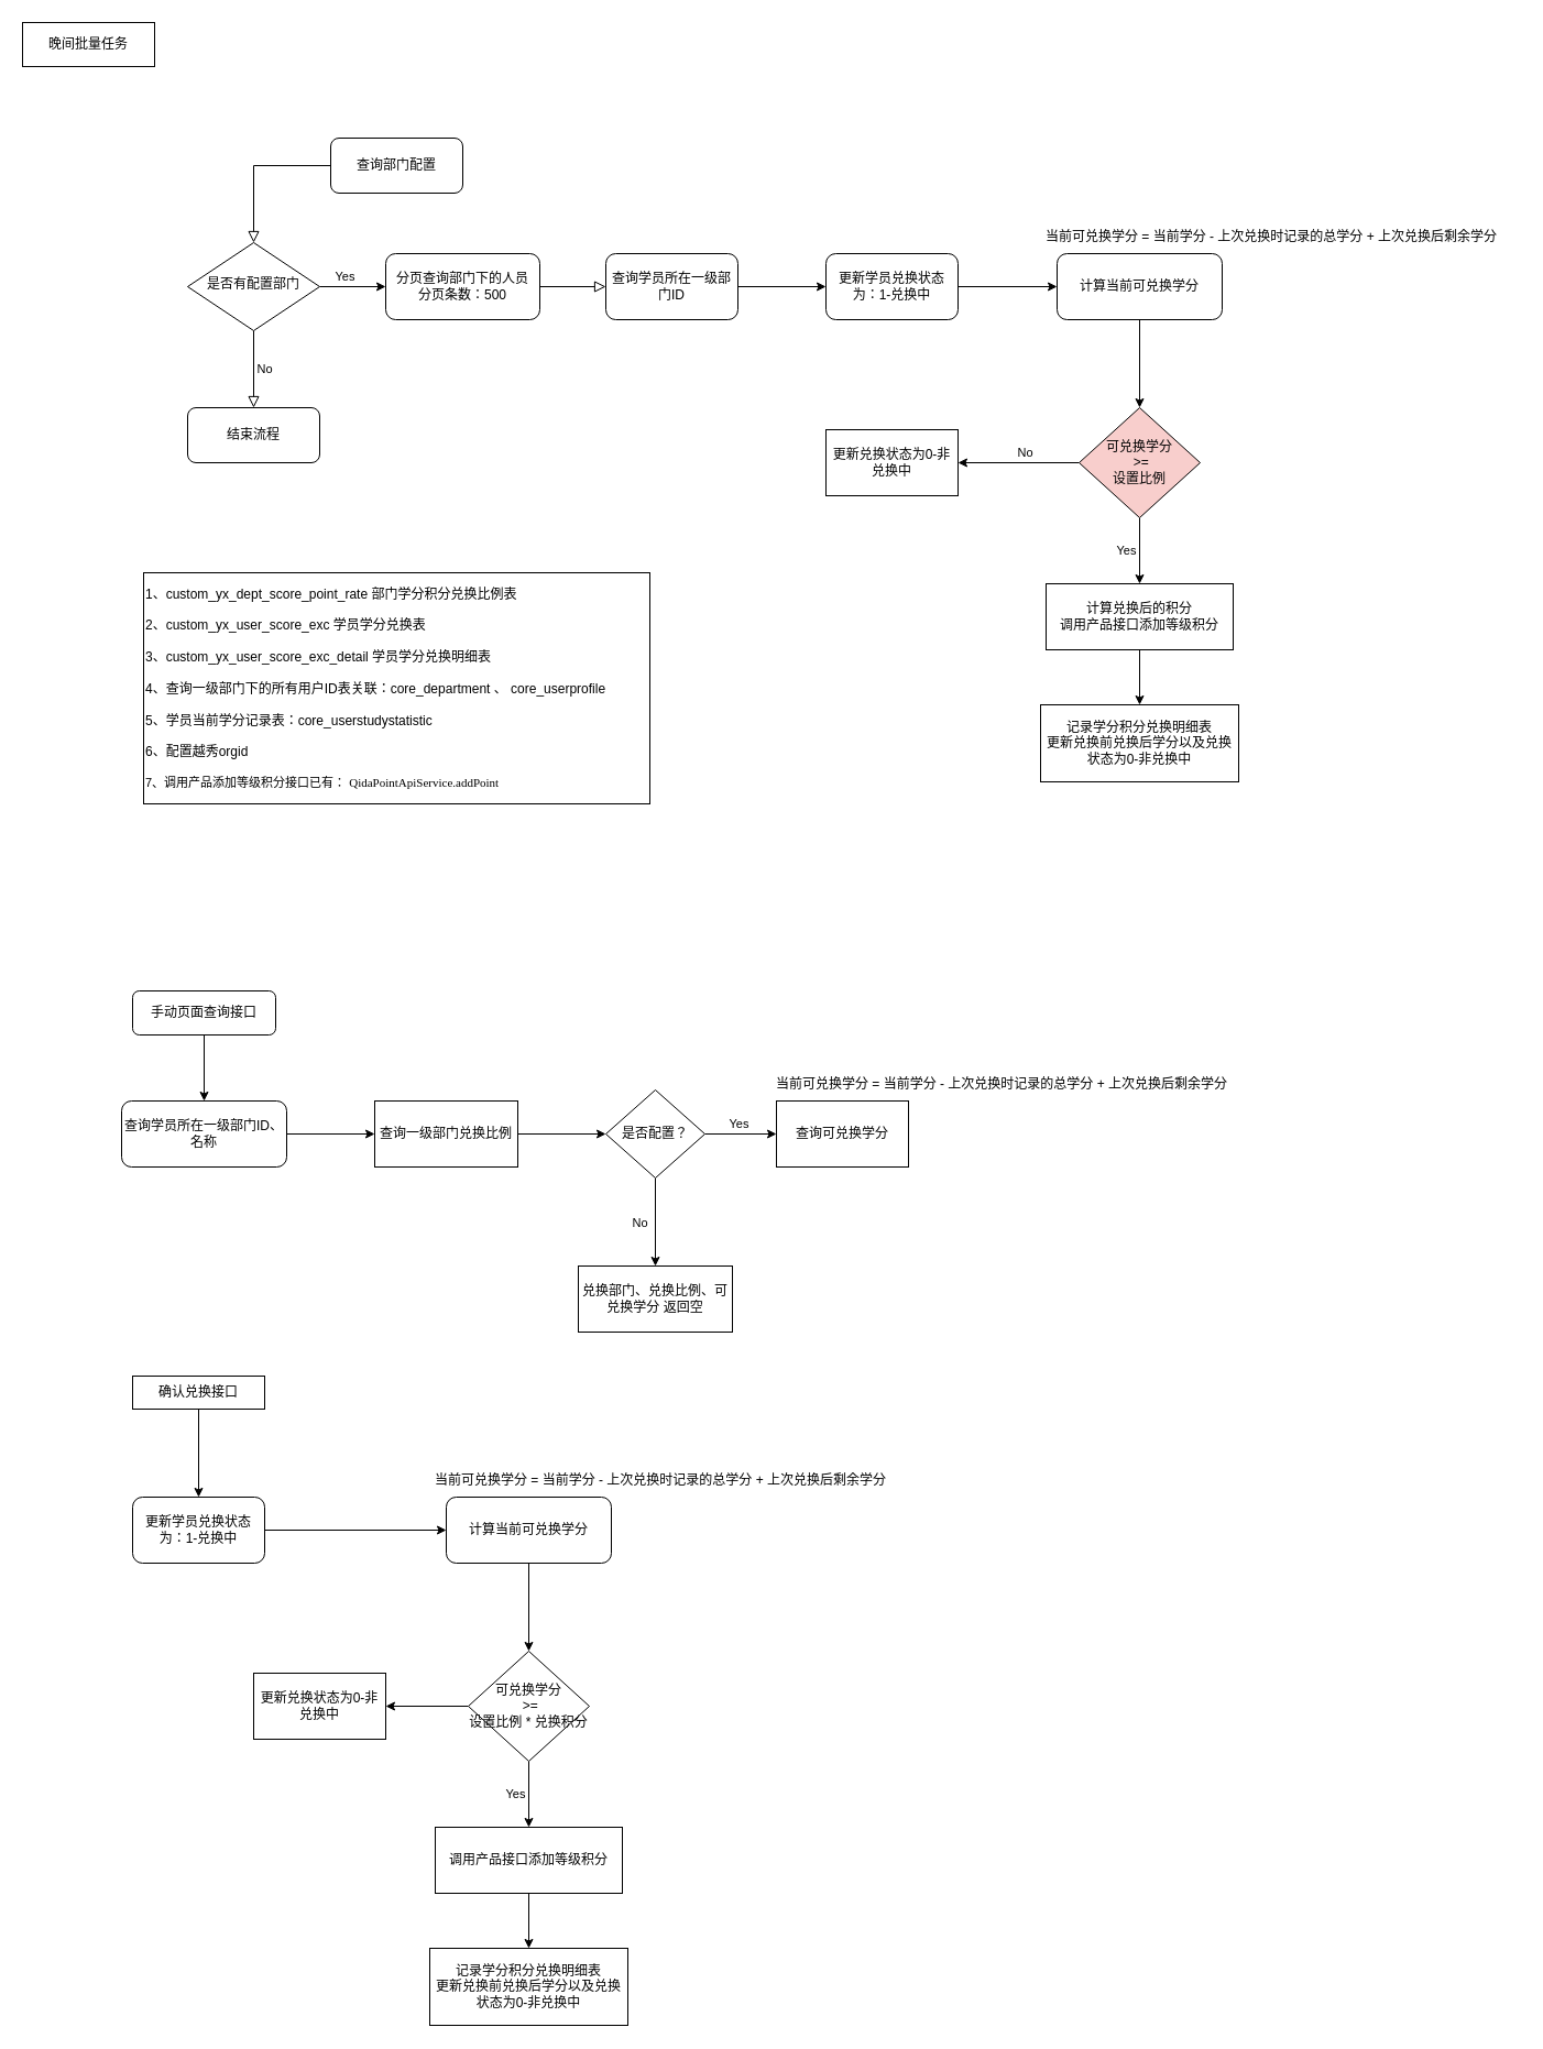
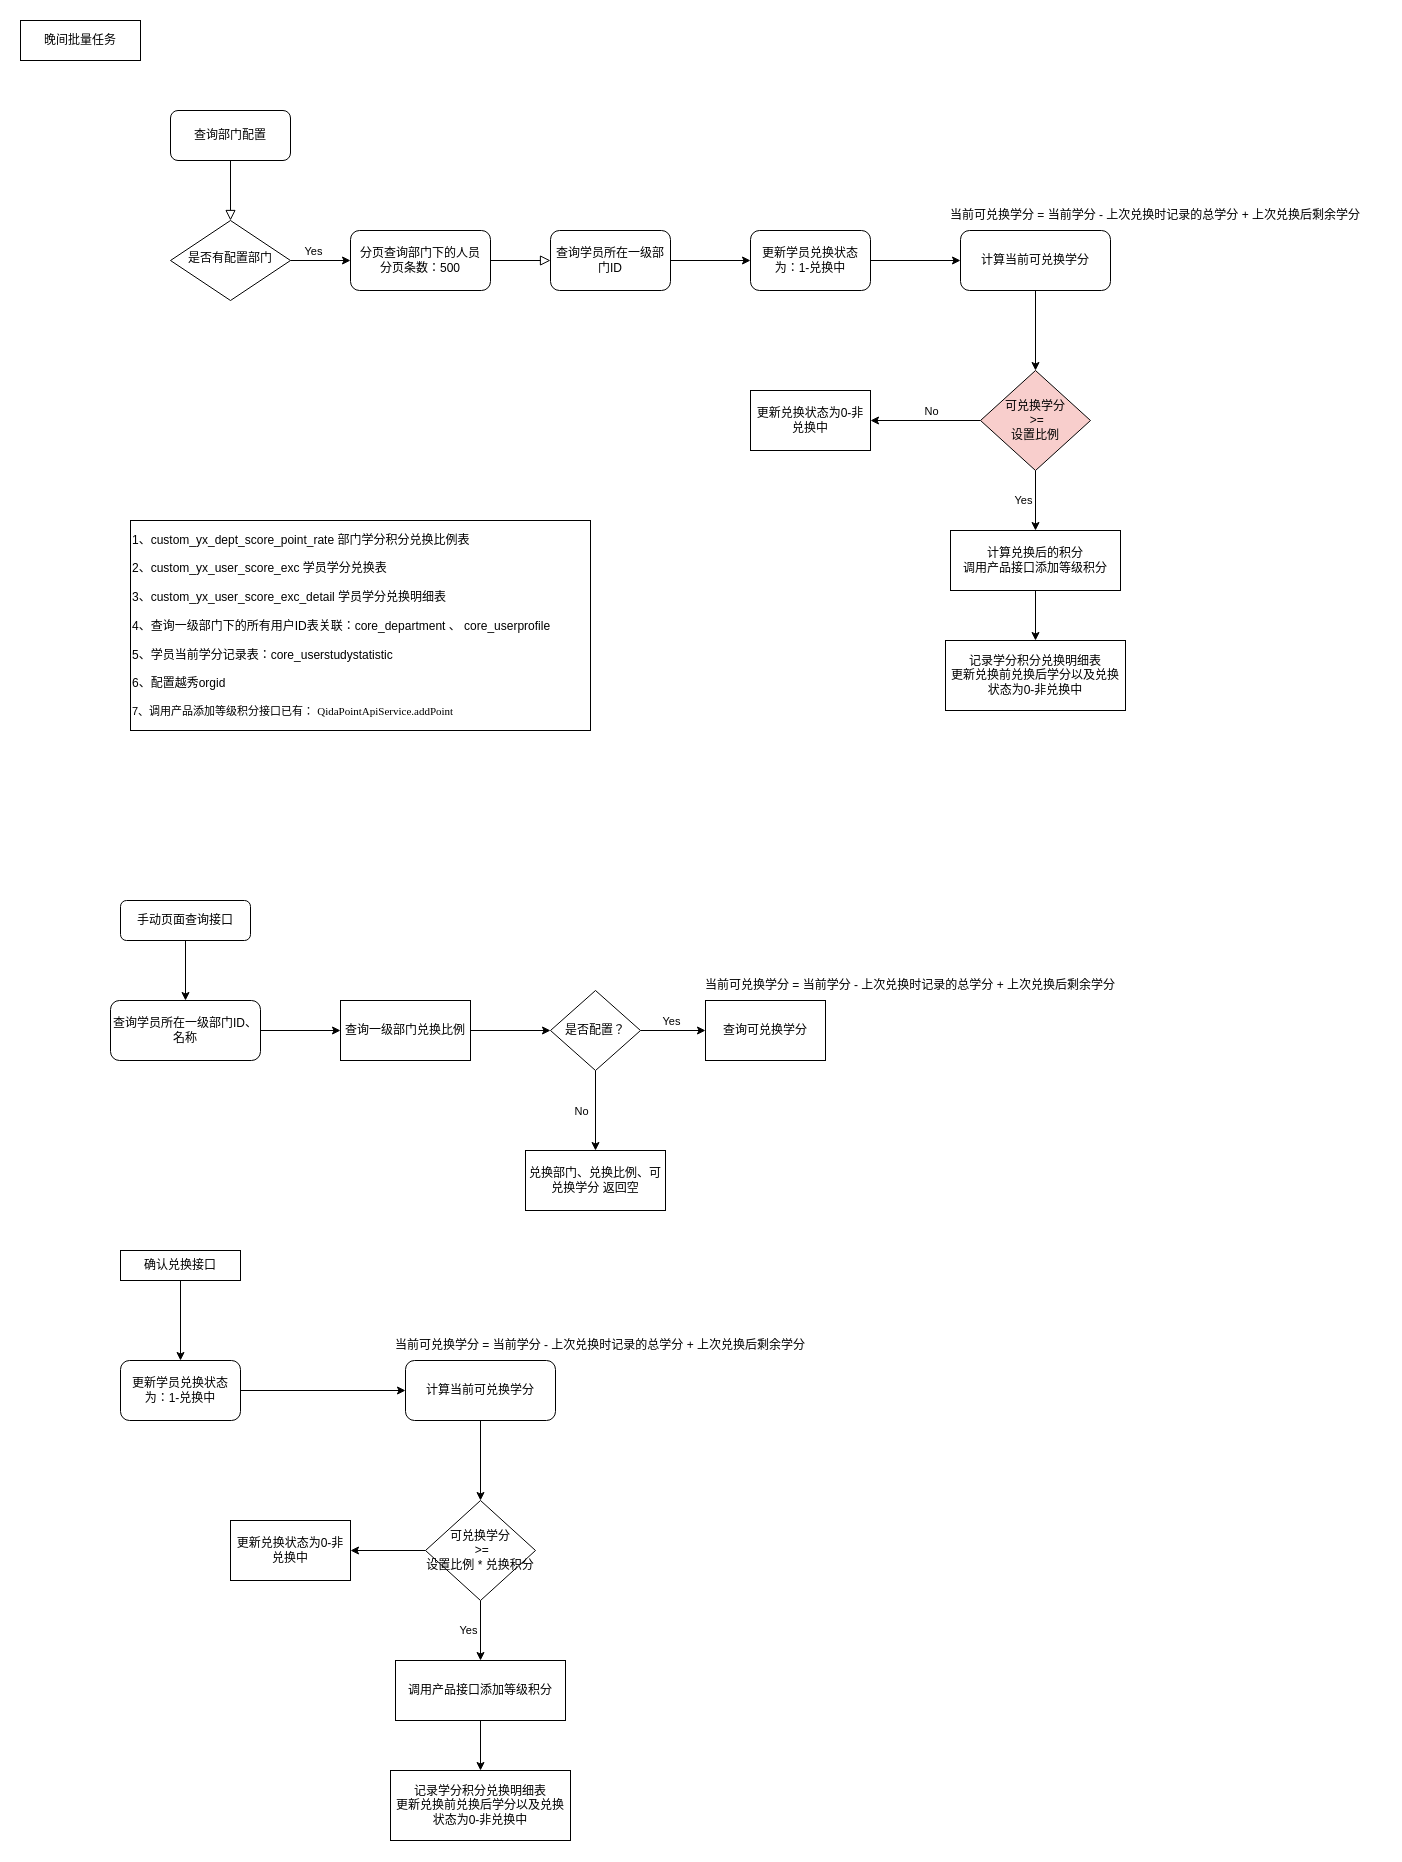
  <mxCell id="0" />
  <mxCell id="1" parent="0" />
  <mxCell id="2" value="" style="rounded=0;html=1;jettySize=auto;orthogonalLoop=1;fontSize=11;endArrow=block;endFill=0;endSize=8;strokeWidth=1;shadow=0;labelBackgroundColor=none;edgeStyle=orthogonalEdgeStyle;" parent="1" source="3" target="7" edge="1"><mxGeometry relative="1" as="geometry" /></mxCell>
- <mxCell id="3" value="查询部门配置" style="rounded=1;whiteSpace=wrap;html=1;fontSize=12;glass=0;strokeWidth=1;shadow=0;" parent="1" vertex="1"><mxGeometry x="300" y="125" width="120" height="50" as="geometry" /></mxCell>
- <mxCell id="4" value="No" style="edgeStyle=orthogonalEdgeStyle;rounded=0;html=1;jettySize=auto;orthogonalLoop=1;fontSize=11;endArrow=block;endFill=0;endSize=8;strokeWidth=1;shadow=0;labelBackgroundColor=none;" parent="1" source="7" target="8" edge="1"><mxGeometry y="10" relative="1" as="geometry"><mxPoint as="offset" /></mxGeometry></mxCell>
+ <mxCell id="3" value="查询部门配置" style="rounded=1;whiteSpace=wrap;html=1;fontSize=12;glass=0;strokeWidth=1;shadow=0;" parent="1" vertex="1"><mxGeometry x="170" y="110" width="120" height="50" as="geometry" /></mxCell>
  <mxCell id="5" style="edgeStyle=orthogonalEdgeStyle;rounded=0;orthogonalLoop=1;jettySize=auto;html=1;exitX=1;exitY=0.5;exitDx=0;exitDy=0;entryX=0;entryY=0.5;entryDx=0;entryDy=0;" parent="1" source="7" target="10" edge="1"><mxGeometry relative="1" as="geometry" /></mxCell>
  <mxCell id="6" value="Yes" style="edgeLabel;html=1;align=center;verticalAlign=middle;resizable=0;points=[];" parent="5" vertex="1" connectable="0"><mxGeometry x="0.124" relative="1" as="geometry"><mxPoint x="-12" y="-10" as="offset" /></mxGeometry></mxCell>
  <mxCell id="7" value="是否有配置部门" style="rhombus;whiteSpace=wrap;html=1;shadow=0;fontFamily=Helvetica;fontSize=12;align=center;strokeWidth=1;spacing=6;spacingTop=-4;" parent="1" vertex="1"><mxGeometry x="170" y="220" width="120" height="80" as="geometry" /></mxCell>
- <mxCell id="8" value="结束流程" style="rounded=1;whiteSpace=wrap;html=1;fontSize=12;glass=0;strokeWidth=1;shadow=0;" parent="1" vertex="1"><mxGeometry x="170" y="370" width="120" height="50" as="geometry" /></mxCell>
  <mxCell id="9" value="" style="rounded=0;html=1;jettySize=auto;orthogonalLoop=1;fontSize=11;endArrow=block;endFill=0;endSize=8;strokeWidth=1;shadow=0;labelBackgroundColor=none;edgeStyle=orthogonalEdgeStyle;exitX=1;exitY=0.5;exitDx=0;exitDy=0;entryX=0;entryY=0.5;entryDx=0;entryDy=0;" parent="1" source="10" target="12" edge="1"><mxGeometry x="0.333" y="20" relative="1" as="geometry"><mxPoint as="offset" /><mxPoint x="735" y="280" as="sourcePoint" /><mxPoint x="735" y="340" as="targetPoint" /></mxGeometry></mxCell>
  <mxCell id="10" value="分页查询部门下的人员&lt;br&gt;分页条数：500" style="rounded=1;whiteSpace=wrap;html=1;" parent="1" vertex="1"><mxGeometry x="350" y="230" width="140" height="60" as="geometry" /></mxCell>
  <mxCell id="11" style="edgeStyle=orthogonalEdgeStyle;rounded=0;orthogonalLoop=1;jettySize=auto;html=1;exitX=1;exitY=0.5;exitDx=0;exitDy=0;" parent="1" source="12" target="40" edge="1"><mxGeometry relative="1" as="geometry" /></mxCell>
  <mxCell id="12" value="查询学员所在一级部门ID" style="rounded=1;whiteSpace=wrap;html=1;" parent="1" vertex="1"><mxGeometry x="550" y="230" width="120" height="60" as="geometry" /></mxCell>
  <mxCell id="13" value="" style="edgeStyle=orthogonalEdgeStyle;rounded=0;orthogonalLoop=1;jettySize=auto;html=1;exitX=0.5;exitY=1;exitDx=0;exitDy=0;" parent="1" source="17" target="19" edge="1"><mxGeometry relative="1" as="geometry" /></mxCell>
  <mxCell id="14" value="Yes" style="edgeLabel;html=1;align=center;verticalAlign=middle;resizable=0;points=[];" parent="13" vertex="1" connectable="0"><mxGeometry x="-0.038" y="2" relative="1" as="geometry"><mxPoint x="-15" as="offset" /></mxGeometry></mxCell>
  <mxCell id="15" value="" style="edgeStyle=orthogonalEdgeStyle;rounded=0;orthogonalLoop=1;jettySize=auto;html=1;" parent="1" source="17" target="41" edge="1"><mxGeometry relative="1" as="geometry" /></mxCell>
  <mxCell id="16" value="No" style="edgeLabel;html=1;align=center;verticalAlign=middle;resizable=0;points=[];" parent="15" vertex="1" connectable="0"><mxGeometry x="-0.12" relative="1" as="geometry"><mxPoint x="-2" y="-10" as="offset" /></mxGeometry></mxCell>
  <mxCell id="17" value="可兑换学分&lt;br&gt;&amp;nbsp;&amp;gt;= &lt;br&gt;设置比例" style="rhombus;whiteSpace=wrap;html=1;fillColor=#f8cecc;" parent="1" vertex="1"><mxGeometry x="980" y="370" width="110" height="100" as="geometry" /></mxCell>
  <mxCell id="18" value="" style="edgeStyle=orthogonalEdgeStyle;rounded=0;orthogonalLoop=1;jettySize=auto;html=1;" parent="1" source="19" target="20" edge="1"><mxGeometry relative="1" as="geometry" /></mxCell>
  <mxCell id="19" value="计算兑换后的积分&lt;br&gt;调用产品接口添加等级积分" style="whiteSpace=wrap;html=1;" parent="1" vertex="1"><mxGeometry x="950" y="530" width="170" height="60" as="geometry" /></mxCell>
  <mxCell id="20" value="记录学分积分兑换明细表&lt;br&gt;更新兑换前兑换后学分以及兑换状态为0-非兑换中" style="whiteSpace=wrap;html=1;" parent="1" vertex="1"><mxGeometry x="945" y="640" width="180" height="70" as="geometry" /></mxCell>
  <mxCell id="21" value="&lt;div&gt;1、custom_yx_dept_score_point_rate 部门学分积分兑换比例表&lt;/div&gt;&lt;div&gt;&lt;br&gt;&lt;/div&gt;&lt;div&gt;2、custom_yx_user_score_exc 学员学分兑换表&lt;/div&gt;&lt;div&gt;&lt;br&gt;&lt;/div&gt;&lt;div&gt;3、custom_yx_user_score_exc_detail 学员学分兑换明细表&lt;/div&gt;&lt;div&gt;&lt;br&gt;&lt;/div&gt;&lt;div&gt;4、查询一级部门下的所有用户ID表关联：core_department 、&amp;nbsp;core_userprofile&amp;nbsp;&lt;/div&gt;&lt;div&gt;&lt;br&gt;&lt;/div&gt;&lt;div&gt;5、学员当前学分记录表：&lt;span&gt;core_userstudystatistic&lt;/span&gt;&lt;/div&gt;&lt;div&gt;&lt;span&gt;&lt;br&gt;&lt;/span&gt;&lt;/div&gt;&lt;div&gt;&lt;span&gt;6、配置越秀orgid&lt;/span&gt;&lt;/div&gt;&lt;div&gt;&lt;span&gt;&lt;br&gt;&lt;/span&gt;&lt;/div&gt;&lt;div style=&quot;font-size: 11px&quot;&gt;&lt;span&gt;7、调用产品添加等级积分接口已有：&amp;nbsp;&lt;/span&gt;&lt;span style=&quot;background-color: rgb(255 , 255 , 255) ; font-size: 11px&quot;&gt;&lt;span style=&quot;font-family: &amp;#34;menlo&amp;#34; ; font-size: 11px&quot;&gt;QidaPointApiService.&lt;/span&gt;&lt;span style=&quot;font-family: &amp;#34;menlo&amp;#34; ; font-size: 11px&quot;&gt;addPoint&lt;/span&gt;&lt;/span&gt;&lt;/div&gt;" style="rounded=0;whiteSpace=wrap;html=1;fillColor=#ffffff;align=left;" parent="1" vertex="1"><mxGeometry x="130" y="520" width="460" height="210" as="geometry" /></mxCell>
  <mxCell id="22" value="晚间批量任务" style="rounded=0;whiteSpace=wrap;html=1;fillColor=#ffffff;align=center;" parent="1" vertex="1"><mxGeometry x="20" y="20" width="120" height="40" as="geometry" /></mxCell>
  <mxCell id="23" style="edgeStyle=orthogonalEdgeStyle;rounded=0;orthogonalLoop=1;jettySize=auto;html=1;exitX=0.5;exitY=1;exitDx=0;exitDy=0;" parent="1" source="24" target="26" edge="1"><mxGeometry relative="1" as="geometry" /></mxCell>
  <mxCell id="24" value="手动页面查询接口" style="rounded=1;whiteSpace=wrap;html=1;fillColor=#ffffff;align=center;" parent="1" vertex="1"><mxGeometry x="120" y="900" width="130" height="40" as="geometry" /></mxCell>
  <mxCell id="25" style="edgeStyle=orthogonalEdgeStyle;rounded=0;orthogonalLoop=1;jettySize=auto;html=1;exitX=1;exitY=0.5;exitDx=0;exitDy=0;" parent="1" source="26" target="33" edge="1"><mxGeometry relative="1" as="geometry" /></mxCell>
  <mxCell id="26" value="查询学员所在一级部门ID、名称" style="rounded=1;whiteSpace=wrap;html=1;fillColor=#ffffff;align=center;" parent="1" vertex="1"><mxGeometry x="110" y="1000" width="150" height="60" as="geometry" /></mxCell>
  <mxCell id="27" value="" style="edgeStyle=orthogonalEdgeStyle;rounded=0;orthogonalLoop=1;jettySize=auto;html=1;" parent="1" source="31" target="34" edge="1"><mxGeometry relative="1" as="geometry" /></mxCell>
  <mxCell id="28" value="No" style="edgeLabel;html=1;align=center;verticalAlign=middle;resizable=0;points=[];" parent="27" vertex="1" connectable="0"><mxGeometry x="-0.117" relative="1" as="geometry"><mxPoint x="-15" y="5" as="offset" /></mxGeometry></mxCell>
  <mxCell id="29" style="edgeStyle=orthogonalEdgeStyle;rounded=0;orthogonalLoop=1;jettySize=auto;html=1;exitX=1;exitY=0.5;exitDx=0;exitDy=0;" parent="1" source="31" target="35" edge="1"><mxGeometry relative="1" as="geometry" /></mxCell>
  <mxCell id="30" value="Yes" style="edgeLabel;html=1;align=center;verticalAlign=middle;resizable=0;points=[];" parent="29" vertex="1" connectable="0"><mxGeometry x="-0.067" y="3" relative="1" as="geometry"><mxPoint y="-7" as="offset" /></mxGeometry></mxCell>
  <mxCell id="31" value="是否配置？" style="rhombus;whiteSpace=wrap;html=1;fillColor=#ffffff;align=center;" parent="1" vertex="1"><mxGeometry x="550" y="990" width="90" height="80" as="geometry" /></mxCell>
  <mxCell id="32" style="edgeStyle=orthogonalEdgeStyle;rounded=0;orthogonalLoop=1;jettySize=auto;html=1;exitX=1;exitY=0.5;exitDx=0;exitDy=0;entryX=0;entryY=0.5;entryDx=0;entryDy=0;" parent="1" source="33" target="31" edge="1"><mxGeometry relative="1" as="geometry" /></mxCell>
  <mxCell id="33" value="查询一级部门兑换比例" style="whiteSpace=wrap;html=1;" parent="1" vertex="1"><mxGeometry x="340" y="1000" width="130" height="60" as="geometry" /></mxCell>
  <mxCell id="34" value="&lt;span&gt;兑换部门、兑换比例、可兑换学分 返回空&lt;/span&gt;" style="whiteSpace=wrap;html=1;" parent="1" vertex="1"><mxGeometry x="525" y="1150" width="140" height="60" as="geometry" /></mxCell>
  <mxCell id="35" value="查询可兑换学分" style="whiteSpace=wrap;html=1;" parent="1" vertex="1"><mxGeometry x="705" y="1000" width="120" height="60" as="geometry" /></mxCell>
  <mxCell id="36" style="edgeStyle=orthogonalEdgeStyle;rounded=0;orthogonalLoop=1;jettySize=auto;html=1;exitX=0.5;exitY=1;exitDx=0;exitDy=0;" parent="1" source="37" target="17" edge="1"><mxGeometry relative="1" as="geometry" /></mxCell>
  <mxCell id="37" value="计算当前可兑换学分" style="whiteSpace=wrap;html=1;rounded=1;" parent="1" vertex="1"><mxGeometry x="960" y="230" width="150" height="60" as="geometry" /></mxCell>
  <mxCell id="38" value="当前可兑换学分 = 当前学分 - 上次兑换时记录的总学分 + 上次兑换后剩余学分" style="text;html=1;strokeColor=none;fillColor=none;align=center;verticalAlign=middle;whiteSpace=wrap;rounded=0;" parent="1" vertex="1"><mxGeometry x="930" y="200" width="450" height="30" as="geometry" /></mxCell>
  <mxCell id="39" style="edgeStyle=orthogonalEdgeStyle;rounded=0;orthogonalLoop=1;jettySize=auto;html=1;exitX=1;exitY=0.5;exitDx=0;exitDy=0;" parent="1" source="40" target="37" edge="1"><mxGeometry relative="1" as="geometry" /></mxCell>
  <mxCell id="40" value="更新学员兑换状态为：1-兑换中" style="whiteSpace=wrap;html=1;rounded=1;" parent="1" vertex="1"><mxGeometry x="750" y="230" width="120" height="60" as="geometry" /></mxCell>
  <mxCell id="41" value="&lt;span&gt;更新兑换状态为0-非兑换中&lt;/span&gt;" style="whiteSpace=wrap;html=1;" parent="1" vertex="1"><mxGeometry x="750" y="390" width="120" height="60" as="geometry" /></mxCell>
  <mxCell id="42" value="当前可兑换学分 = 当前学分 - 上次兑换时记录的总学分 + 上次兑换后剩余学分" style="text;html=1;strokeColor=none;fillColor=none;align=center;verticalAlign=middle;whiteSpace=wrap;rounded=0;" parent="1" vertex="1"><mxGeometry x="685" y="970" width="450" height="30" as="geometry" /></mxCell>
  <mxCell id="43" style="edgeStyle=orthogonalEdgeStyle;rounded=0;orthogonalLoop=1;jettySize=auto;html=1;exitX=0.5;exitY=1;exitDx=0;exitDy=0;" parent="1" source="44" target="56" edge="1"><mxGeometry relative="1" as="geometry" /></mxCell>
  <mxCell id="44" value="确认兑换接口" style="rounded=0;whiteSpace=wrap;html=1;fillColor=#ffffff;align=center;" parent="1" vertex="1"><mxGeometry x="120" y="1250" width="120" height="30" as="geometry" /></mxCell>
  <mxCell id="45" value="" style="edgeStyle=orthogonalEdgeStyle;rounded=0;orthogonalLoop=1;jettySize=auto;html=1;exitX=0.5;exitY=1;exitDx=0;exitDy=0;" parent="1" source="48" target="50" edge="1"><mxGeometry relative="1" as="geometry" /></mxCell>
  <mxCell id="46" value="Yes" style="edgeLabel;html=1;align=center;verticalAlign=middle;resizable=0;points=[];" parent="45" vertex="1" connectable="0"><mxGeometry x="-0.038" y="2" relative="1" as="geometry"><mxPoint x="-15" as="offset" /></mxGeometry></mxCell>
  <mxCell id="47" value="" style="edgeStyle=orthogonalEdgeStyle;rounded=0;orthogonalLoop=1;jettySize=auto;html=1;" parent="1" source="48" target="57" edge="1"><mxGeometry relative="1" as="geometry" /></mxCell>
  <mxCell id="48" value="可兑换学分&lt;br&gt;&amp;nbsp;&amp;gt;= &lt;br&gt;设置比例 * 兑换积分" style="rhombus;whiteSpace=wrap;html=1;" parent="1" vertex="1"><mxGeometry x="425" y="1500" width="110" height="100" as="geometry" /></mxCell>
  <mxCell id="49" value="" style="edgeStyle=orthogonalEdgeStyle;rounded=0;orthogonalLoop=1;jettySize=auto;html=1;" parent="1" source="50" target="51" edge="1"><mxGeometry relative="1" as="geometry" /></mxCell>
  <mxCell id="50" value="调用产品接口添加等级积分" style="whiteSpace=wrap;html=1;" parent="1" vertex="1"><mxGeometry x="395" y="1660" width="170" height="60" as="geometry" /></mxCell>
  <mxCell id="51" value="记录学分积分兑换明细表&lt;br&gt;更新兑换前兑换后学分以及兑换状态为0-非兑换中" style="whiteSpace=wrap;html=1;" parent="1" vertex="1"><mxGeometry x="390" y="1770" width="180" height="70" as="geometry" /></mxCell>
  <mxCell id="52" style="edgeStyle=orthogonalEdgeStyle;rounded=0;orthogonalLoop=1;jettySize=auto;html=1;exitX=0.5;exitY=1;exitDx=0;exitDy=0;" parent="1" source="53" target="48" edge="1"><mxGeometry relative="1" as="geometry" /></mxCell>
  <mxCell id="53" value="计算当前可兑换学分" style="whiteSpace=wrap;html=1;rounded=1;" parent="1" vertex="1"><mxGeometry x="405" y="1360" width="150" height="60" as="geometry" /></mxCell>
  <mxCell id="54" value="当前可兑换学分 = 当前学分 - 上次兑换时记录的总学分 + 上次兑换后剩余学分" style="text;html=1;strokeColor=none;fillColor=none;align=center;verticalAlign=middle;whiteSpace=wrap;rounded=0;" parent="1" vertex="1"><mxGeometry x="375" y="1330" width="450" height="30" as="geometry" /></mxCell>
  <mxCell id="55" style="edgeStyle=orthogonalEdgeStyle;rounded=0;orthogonalLoop=1;jettySize=auto;html=1;exitX=1;exitY=0.5;exitDx=0;exitDy=0;" parent="1" source="56" target="53" edge="1"><mxGeometry relative="1" as="geometry" /></mxCell>
  <mxCell id="56" value="更新学员兑换状态为：1-兑换中" style="whiteSpace=wrap;html=1;rounded=1;" parent="1" vertex="1"><mxGeometry x="120" y="1360" width="120" height="60" as="geometry" /></mxCell>
  <mxCell id="57" value="&lt;span&gt;更新兑换状态为0-非兑换中&lt;/span&gt;" style="whiteSpace=wrap;html=1;" parent="1" vertex="1"><mxGeometry x="230" y="1520" width="120" height="60" as="geometry" /></mxCell>
